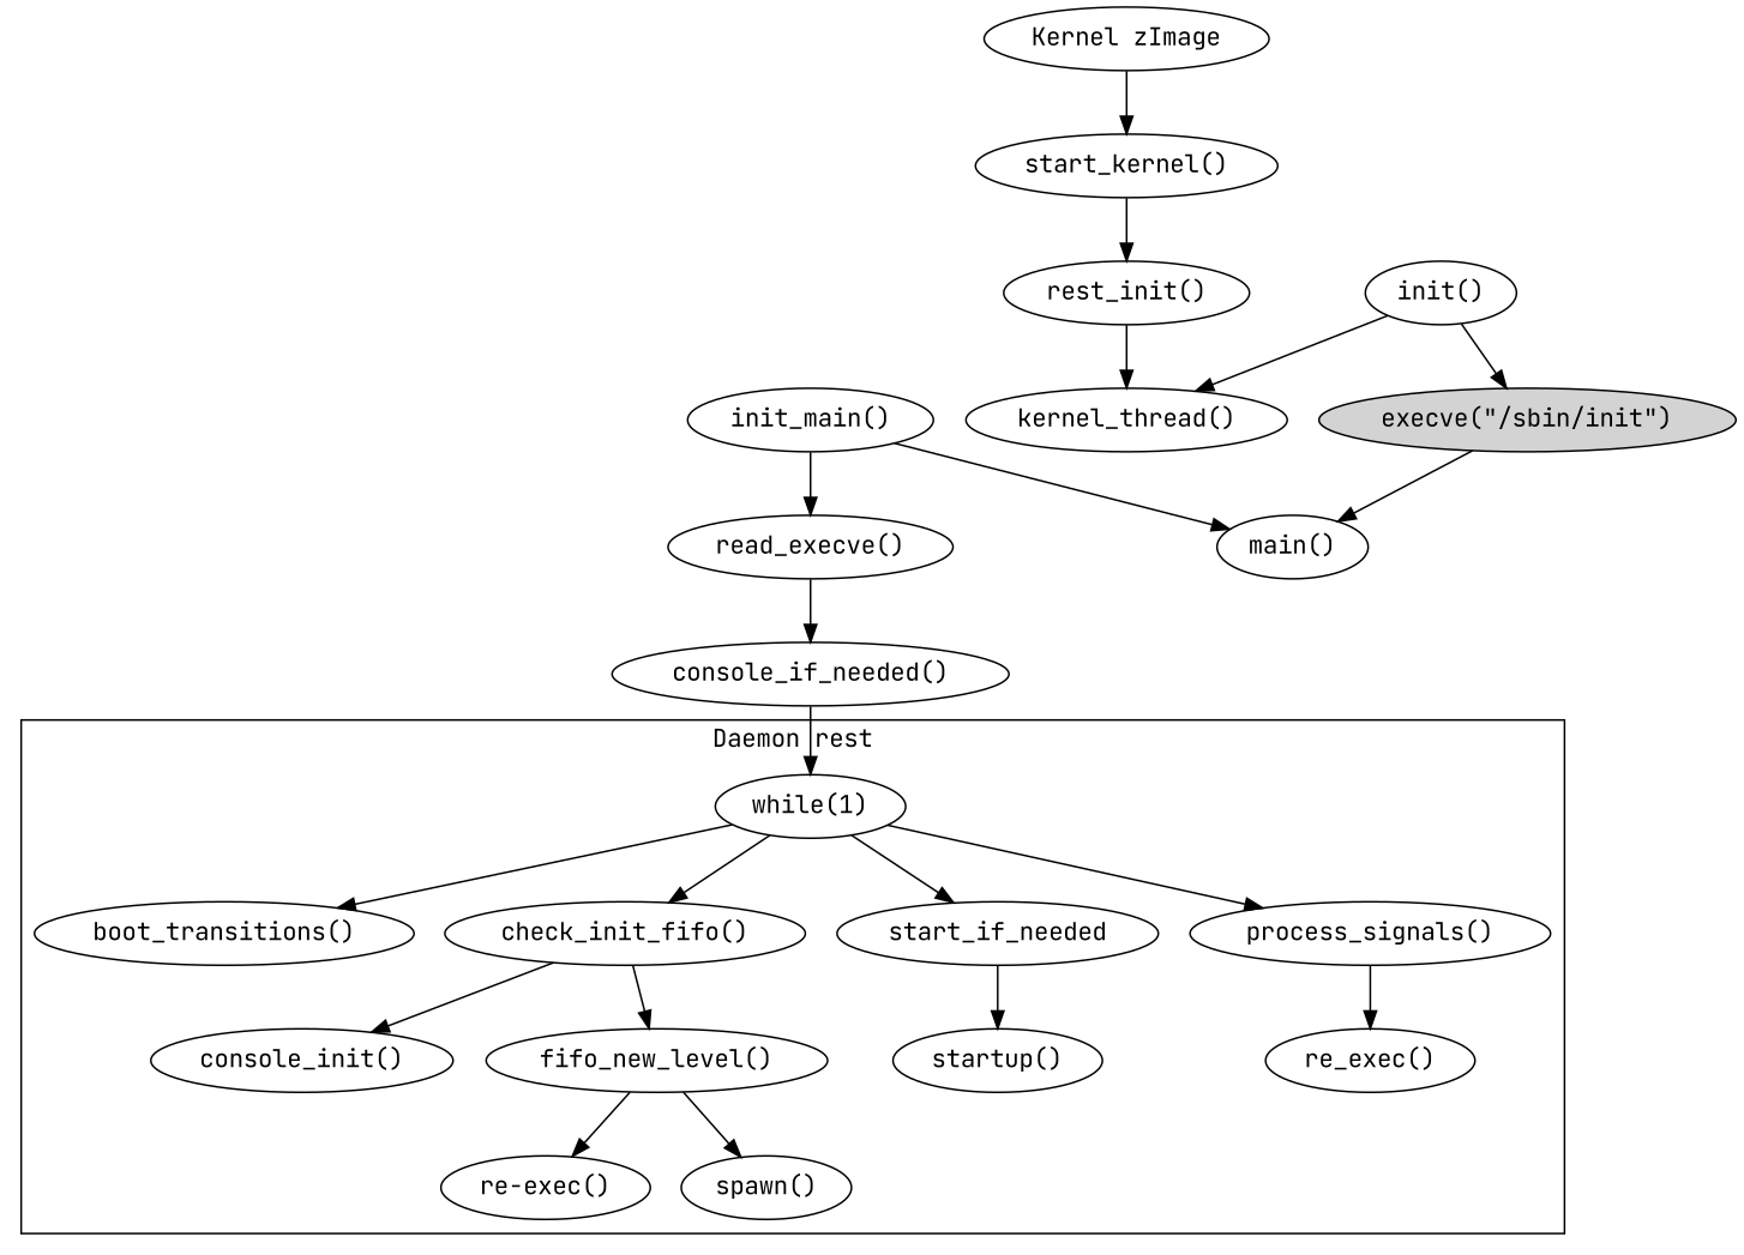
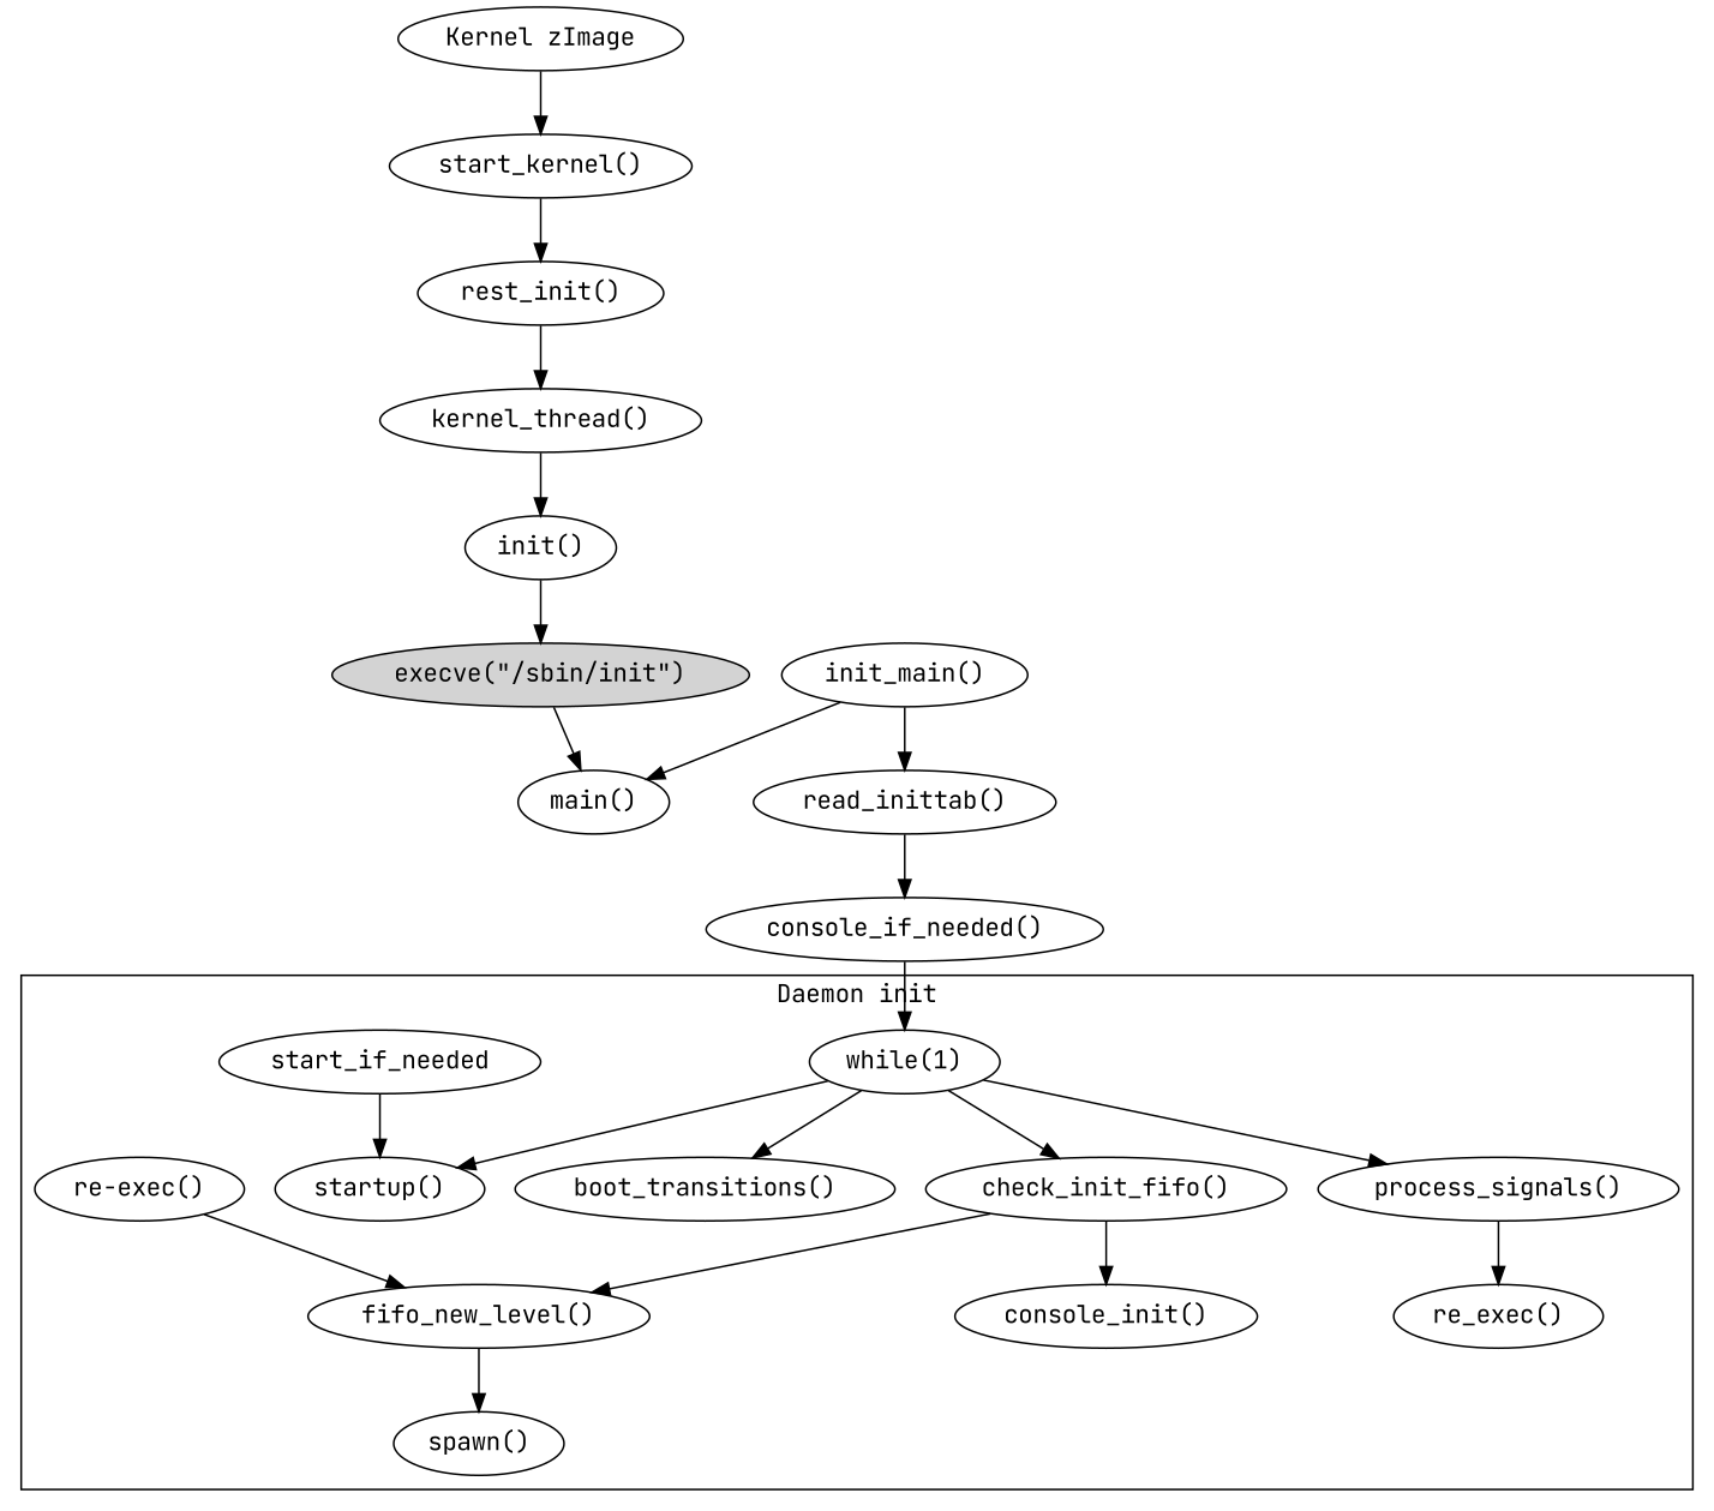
  digraph {
    fontname="JetBrains Mono"
    node [fontname="JetBrains Mono"]
    edge [fontname="JetBrains Mono"]
    "while(1)"
    "boot_transitions()"
    "check_init_fifo()"
    start_if_needed
    "process_signals()"
    "console_init()"
    "fifo_new_level()"
    "re-exec()"
    "startup()"
    "spawn()"
    "re_exec()"
    "Kernel zImage"
    "start_kernel()"
    "rest_init()"
    "kernel_thread()"
    "init()"
    "execve(\"/sbin/init\")" [style=filled]
    "main()"
    "init_main()"
-   "read_inittab()" [label="read_execve()"]
+   "read_inittab()"
    n21 [label="console_if_needed()"]
    subgraph cluster_1 {
-     label="Daemon rest"
+     label="Daemon init"
      "while(1)"
      "boot_transitions()"
      "check_init_fifo()"
      start_if_needed
      "process_signals()"
      "console_init()"
      "fifo_new_level()"
      "re-exec()"
      "startup()"
      "spawn()"
      "re_exec()"
    }
    "while(1)" -> "boot_transitions()"
    "while(1)" -> "check_init_fifo()"
-   "while(1)" -> start_if_needed
+   "while(1)" -> "startup()"
    "while(1)" -> "process_signals()"
    "check_init_fifo()" -> "console_init()"
    "check_init_fifo()" -> "fifo_new_level()"
    start_if_needed -> "startup()"
    "process_signals()" -> "re_exec()"
-   "fifo_new_level()" -> "re-exec()"
+   "re-exec()" -> "fifo_new_level()"
    "fifo_new_level()" -> "spawn()"
    "Kernel zImage" -> "start_kernel()"
    "start_kernel()" -> "rest_init()"
    "rest_init()" -> "kernel_thread()"
-   "init()" -> "kernel_thread()"
+   "kernel_thread()" -> "init()"
    "init()" -> "execve(\"/sbin/init\")"
    "execve(\"/sbin/init\")" -> "main()"
    "init_main()" -> "main()"
    "init_main()" -> "read_inittab()"
    "read_inittab()" -> n21
    n21 -> "while(1)"
  }
